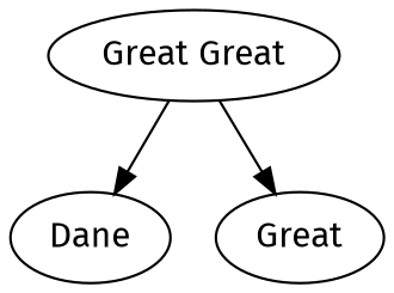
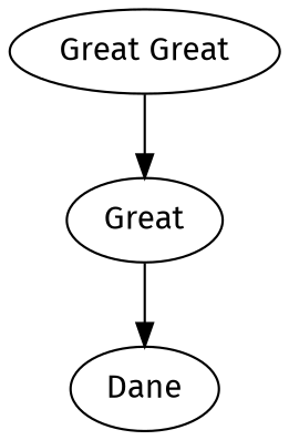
  strict digraph {
    fontname="Fira Sans"
    node [fontname="Fira Sans"]
    edge [fontname="Fira Sans"]
    n1 [label="Great Great"]
    Dane
    Great
-   n1 -> Dane
+   Great -> Dane
    n1 -> Great
  }
